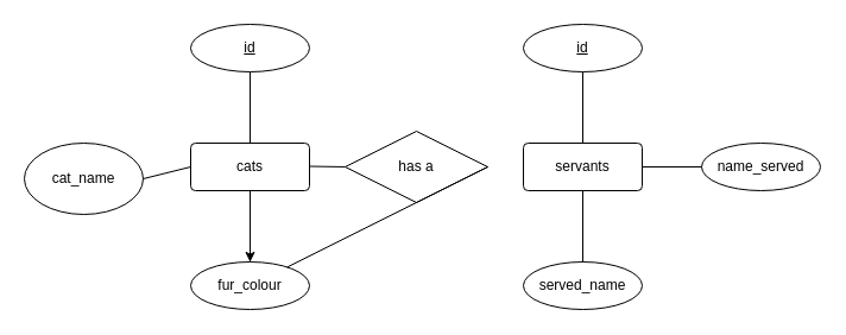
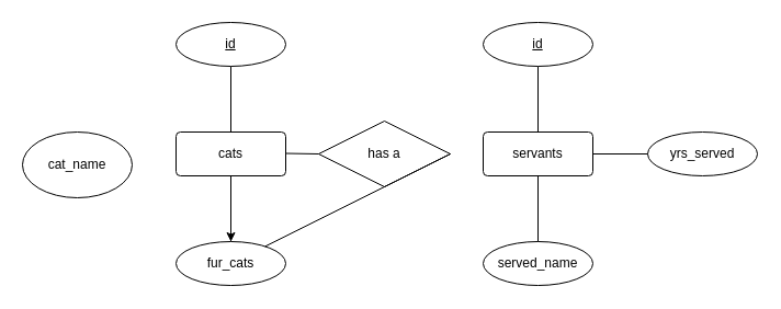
  <mxCell id="0" />
  <mxCell id="1" parent="0" />
  <mxCell id="2" value="" style="edgeStyle=none;html=1;" edge="1" parent="1" source="3" target="9"><mxGeometry relative="1" as="geometry" /></mxCell>
  <mxCell id="3" value="cats" style="rounded=1;arcSize=10;whiteSpace=wrap;html=1;align=center;" vertex="1" parent="1"><mxGeometry x="160" y="120" width="100" height="40" as="geometry" /></mxCell>
  <mxCell id="4" value="cat_name" style="ellipse;whiteSpace=wrap;html=1;align=center;" vertex="1" parent="1"><mxGeometry x="20" y="120" width="100" height="60" as="geometry" /></mxCell>
  <mxCell id="5" value="" style="endArrow=none;html=1;rounded=0;exitX=0.5;exitY=0;exitDx=0;exitDy=0;entryX=0.5;entryY=1;entryDx=0;entryDy=0;" edge="1" parent="1" target="3"><mxGeometry relative="1" as="geometry"><mxPoint x="210" y="220" as="sourcePoint" /><mxPoint x="500" y="300" as="targetPoint" /></mxGeometry></mxCell>
  <mxCell id="6" value="" style="endArrow=none;html=1;rounded=0;exitX=0.5;exitY=0;exitDx=0;exitDy=0;entryX=0.5;entryY=1;entryDx=0;entryDy=0;" edge="1" parent="1" source="3"><mxGeometry relative="1" as="geometry"><mxPoint x="340" y="300" as="sourcePoint" /><mxPoint x="210" y="60" as="targetPoint" /></mxGeometry></mxCell>
- <mxCell id="7" value="" style="endArrow=none;html=1;rounded=0;exitX=1;exitY=0.5;exitDx=0;exitDy=0;entryX=0;entryY=0.5;entryDx=0;entryDy=0;" edge="1" parent="1" source="4" target="3"><mxGeometry relative="1" as="geometry"><mxPoint x="340" y="300" as="sourcePoint" /><mxPoint x="500" y="300" as="targetPoint" /></mxGeometry></mxCell>
  <mxCell id="8" value="id" style="ellipse;whiteSpace=wrap;html=1;align=center;fontStyle=4;" vertex="1" parent="1"><mxGeometry x="160" y="20" width="100" height="40" as="geometry" /></mxCell>
- <mxCell id="9" value="fur_colour" style="ellipse;whiteSpace=wrap;html=1;align=center;" vertex="1" parent="1"><mxGeometry x="160" y="220" width="100" height="40" as="geometry" /></mxCell>
+ <mxCell id="9" value="fur_cats" style="ellipse;whiteSpace=wrap;html=1;align=center;" vertex="1" parent="1"><mxGeometry x="160" y="220" width="100" height="40" as="geometry" /></mxCell>
  <mxCell id="10" value="servants" style="rounded=1;arcSize=10;whiteSpace=wrap;html=1;align=center;" vertex="1" parent="1"><mxGeometry x="440" y="120" width="100" height="40" as="geometry" /></mxCell>
  <mxCell id="11" value="served_name" style="ellipse;whiteSpace=wrap;html=1;align=center;" vertex="1" parent="1"><mxGeometry x="440" y="220" width="100" height="40" as="geometry" /></mxCell>
  <mxCell id="12" value="" style="endArrow=none;html=1;rounded=0;exitX=0.5;exitY=0;exitDx=0;exitDy=0;entryX=0.5;entryY=1;entryDx=0;entryDy=0;" edge="1" target="10" parent="1"><mxGeometry relative="1" as="geometry"><mxPoint x="490" y="220" as="sourcePoint" /><mxPoint x="780" y="300" as="targetPoint" /></mxGeometry></mxCell>
  <mxCell id="13" value="" style="endArrow=none;html=1;rounded=0;exitX=0.5;exitY=0;exitDx=0;exitDy=0;entryX=0.5;entryY=1;entryDx=0;entryDy=0;" edge="1" source="10" parent="1"><mxGeometry relative="1" as="geometry"><mxPoint x="620" y="300" as="sourcePoint" /><mxPoint x="490" y="60" as="targetPoint" /></mxGeometry></mxCell>
  <mxCell id="14" value="id" style="ellipse;whiteSpace=wrap;html=1;align=center;fontStyle=4;" vertex="1" parent="1"><mxGeometry x="440" y="20" width="100" height="40" as="geometry" /></mxCell>
- <mxCell id="15" value="name_served" style="ellipse;whiteSpace=wrap;html=1;align=center;" vertex="1" parent="1"><mxGeometry x="590" y="120" width="100" height="40" as="geometry" /></mxCell>
+ <mxCell id="15" value="yrs_served" style="ellipse;whiteSpace=wrap;html=1;align=center;" vertex="1" parent="1"><mxGeometry x="590" y="120" width="100" height="40" as="geometry" /></mxCell>
  <mxCell id="16" value="" style="endArrow=none;html=1;rounded=0;" edge="1" parent="1"><mxGeometry relative="1" as="geometry"><mxPoint x="540" y="140" as="sourcePoint" /><mxPoint x="590" y="140" as="targetPoint" /></mxGeometry></mxCell>
  <mxCell id="17" value="has a" style="shape=rhombus;perimeter=rhombusPerimeter;whiteSpace=wrap;html=1;align=center;" vertex="1" parent="1"><mxGeometry x="290" y="110" width="120" height="60" as="geometry" /></mxCell>
  <mxCell id="18" value="" style="endArrow=none;html=1;rounded=0;" edge="1" parent="1"><mxGeometry relative="1" as="geometry"><mxPoint x="260" y="139.5" as="sourcePoint" /><mxPoint x="290" y="140" as="targetPoint" /></mxGeometry></mxCell>
  <mxCell id="19" value="" style="endArrow=none;html=1;rounded=0;exitX=1;exitY=0.5;exitDx=0;exitDy=0;" edge="1" parent="1" source="17" target="9"><mxGeometry relative="1" as="geometry"><mxPoint x="270" y="149.5" as="sourcePoint" /><mxPoint x="300" y="150" as="targetPoint" /></mxGeometry></mxCell>
